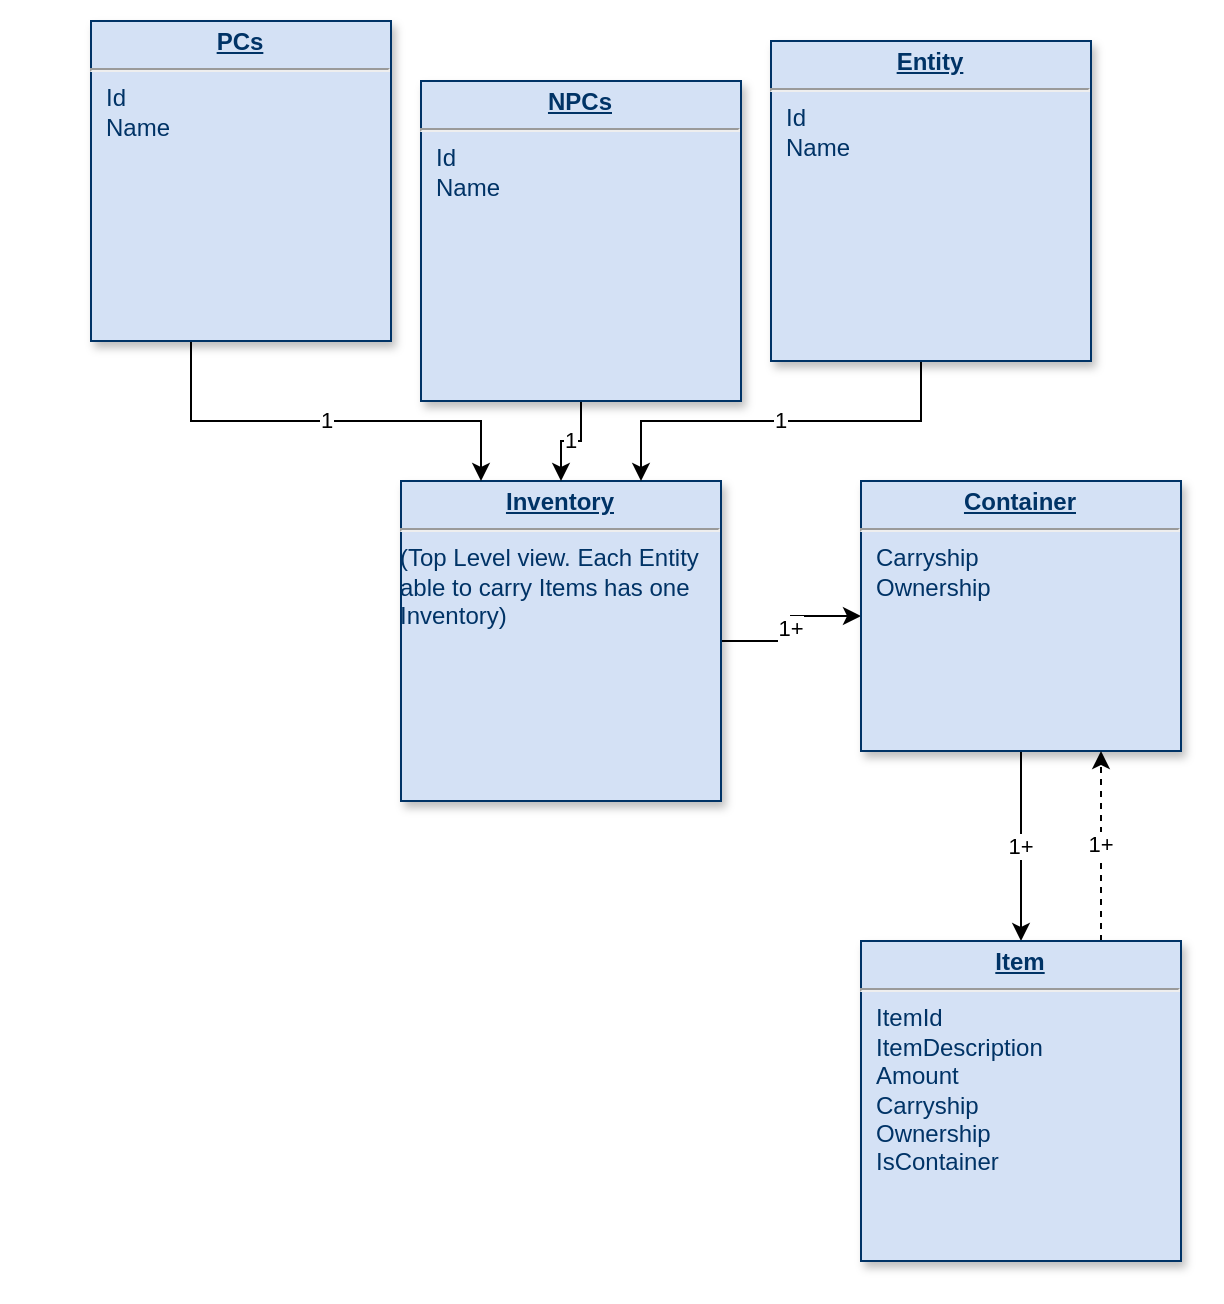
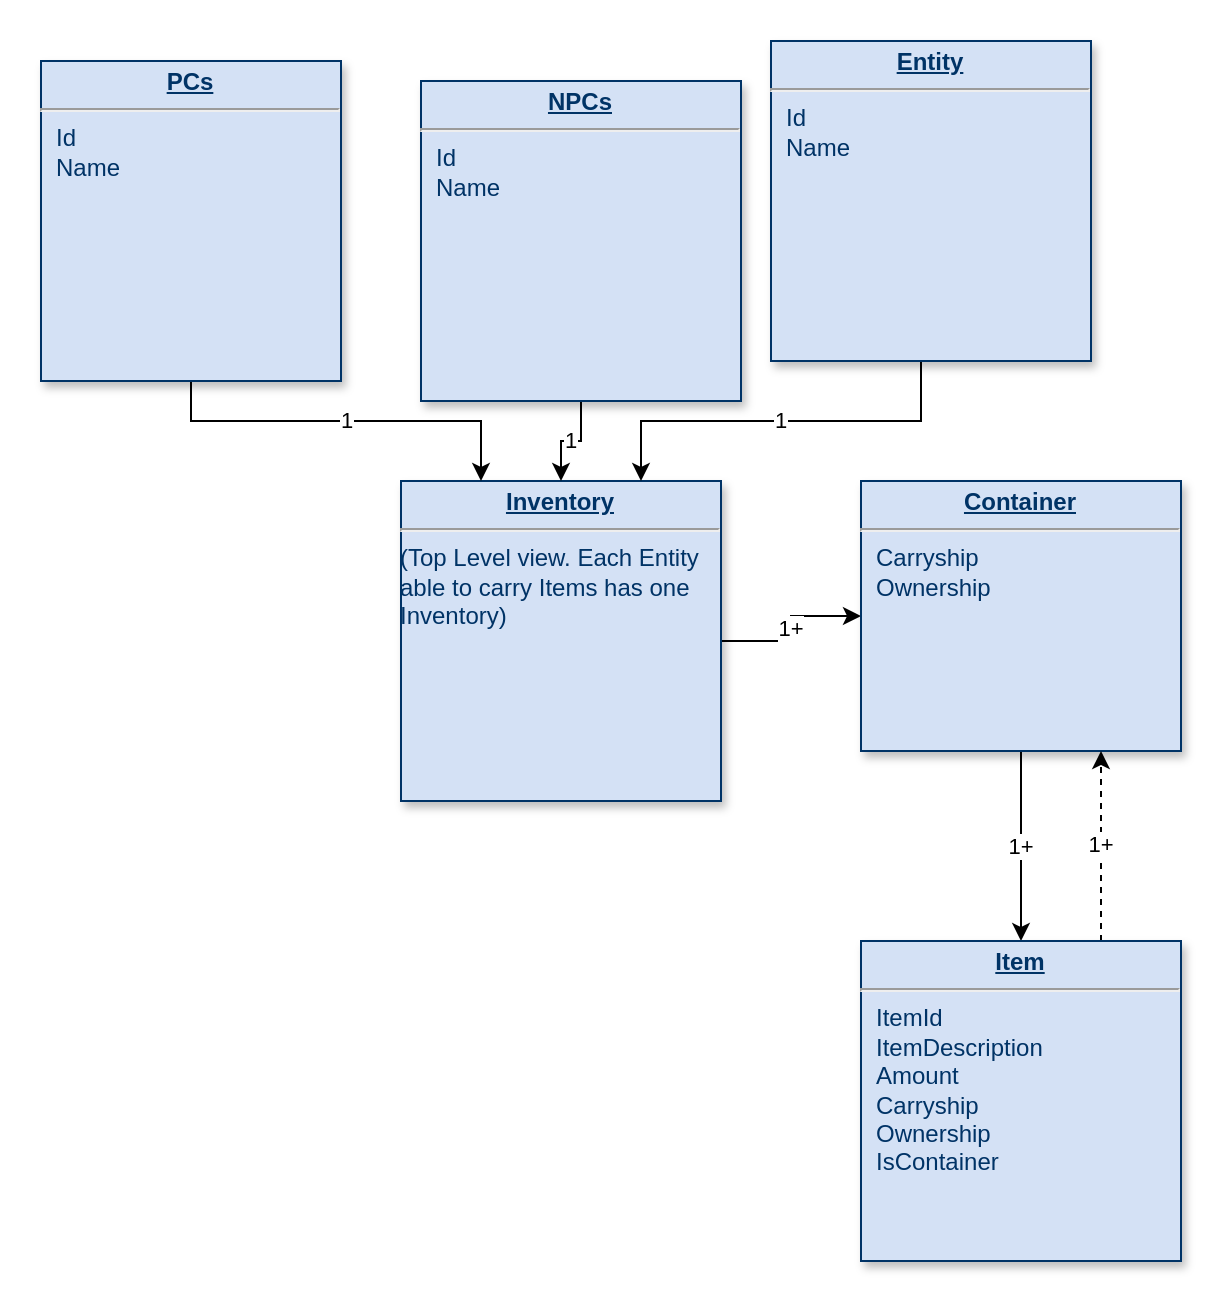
  <mxCell id="0" />
  <mxCell id="1" parent="0" />
  <mxCell id="2" value="1+" style="edgeStyle=orthogonalEdgeStyle;rounded=0;orthogonalLoop=1;jettySize=auto;html=1;" parent="1" source="3" target="7" edge="1"><mxGeometry relative="1" as="geometry" /></mxCell>
  <mxCell id="3" value="&lt;p style=&quot;margin: 0px ; margin-top: 4px ; text-align: center ; text-decoration: underline&quot;&gt;&lt;strong&gt;Inventory&lt;/strong&gt;&lt;/p&gt;&lt;hr&gt;(Top Level view. Each Entity &lt;br&gt;able to carry Items has one &lt;br&gt;Inventory)&lt;p style=&quot;margin: 0px ; margin-left: 8px&quot;&gt;&lt;br&gt;&lt;/p&gt;&lt;p style=&quot;margin: 0px ; margin-left: 8px&quot;&gt;&lt;br&gt;&lt;/p&gt;" style="verticalAlign=top;align=left;overflow=fill;fontSize=12;fontFamily=Helvetica;html=1;strokeColor=#003366;shadow=1;fillColor=#D4E1F5;fontColor=#003366" parent="1" vertex="1"><mxGeometry x="200" y="240" width="160" height="160" as="geometry" /></mxCell>
  <mxCell id="4" value="1" style="edgeStyle=orthogonalEdgeStyle;rounded=0;orthogonalLoop=1;jettySize=auto;html=1;entryX=0.25;entryY=0;entryDx=0;entryDy=0;" edge="1" parent="1" source="5" target="3"><mxGeometry relative="1" as="geometry"><Array as="points"><mxPoint x="95" y="210" /><mxPoint x="240" y="210" /></Array></mxGeometry></mxCell>
- <mxCell id="5" value="&lt;p style=&quot;margin: 0px ; margin-top: 4px ; text-align: center ; text-decoration: underline&quot;&gt;&lt;strong&gt;PCs&lt;/strong&gt;&lt;/p&gt;&lt;hr&gt;&lt;p style=&quot;margin: 0px ; margin-left: 8px&quot;&gt;Id&lt;/p&gt;&lt;p style=&quot;margin: 0px ; margin-left: 8px&quot;&gt;Name&lt;/p&gt;&lt;p style=&quot;margin: 0px ; margin-left: 8px&quot;&gt;&lt;br&gt;&lt;/p&gt;" style="verticalAlign=top;align=left;overflow=fill;fontSize=12;fontFamily=Helvetica;html=1;strokeColor=#003366;shadow=1;fillColor=#D4E1F5;fontColor=#003366" parent="1" vertex="1"><mxGeometry x="45" y="10" width="150" height="160" as="geometry" /></mxCell>
+ <mxCell id="5" value="&lt;p style=&quot;margin: 0px ; margin-top: 4px ; text-align: center ; text-decoration: underline&quot;&gt;&lt;strong&gt;PCs&lt;/strong&gt;&lt;/p&gt;&lt;hr&gt;&lt;p style=&quot;margin: 0px ; margin-left: 8px&quot;&gt;Id&lt;/p&gt;&lt;p style=&quot;margin: 0px ; margin-left: 8px&quot;&gt;Name&lt;/p&gt;&lt;p style=&quot;margin: 0px ; margin-left: 8px&quot;&gt;&lt;br&gt;&lt;/p&gt;" style="verticalAlign=top;align=left;overflow=fill;fontSize=12;fontFamily=Helvetica;html=1;strokeColor=#003366;shadow=1;fillColor=#D4E1F5;fontColor=#003366" parent="1" vertex="1"><mxGeometry x="20" y="30" width="150" height="160" as="geometry" /></mxCell>
  <mxCell id="6" value="1+" style="edgeStyle=orthogonalEdgeStyle;rounded=0;orthogonalLoop=1;jettySize=auto;html=1;" parent="1" source="7" target="10" edge="1"><mxGeometry relative="1" as="geometry" /></mxCell>
  <mxCell id="7" value="&lt;p style=&quot;margin: 0px ; margin-top: 4px ; text-align: center ; text-decoration: underline&quot;&gt;&lt;b&gt;Container&lt;/b&gt;&lt;/p&gt;&lt;hr&gt;&lt;p style=&quot;margin: 0px ; margin-left: 8px&quot;&gt;Carryship&lt;/p&gt;&lt;p style=&quot;margin: 0px ; margin-left: 8px&quot;&gt;Ownership&lt;/p&gt;&lt;p style=&quot;margin: 0px ; margin-left: 8px&quot;&gt;&lt;br&gt;&lt;/p&gt;" style="verticalAlign=top;align=left;overflow=fill;fontSize=12;fontFamily=Helvetica;html=1;strokeColor=#003366;shadow=1;fillColor=#D4E1F5;fontColor=#003366" parent="1" vertex="1"><mxGeometry x="430" y="240" width="160" height="135" as="geometry" /></mxCell>
  <mxCell id="8" style="edgeStyle=orthogonalEdgeStyle;rounded=0;orthogonalLoop=1;jettySize=auto;html=1;exitX=0.75;exitY=0;exitDx=0;exitDy=0;entryX=0.75;entryY=1;entryDx=0;entryDy=0;strokeColor=none;" parent="1" source="10" target="7" edge="1"><mxGeometry relative="1" as="geometry" /></mxCell>
  <mxCell id="9" value="1+" style="edgeStyle=orthogonalEdgeStyle;rounded=0;orthogonalLoop=1;jettySize=auto;html=1;exitX=0.75;exitY=0;exitDx=0;exitDy=0;entryX=0.75;entryY=1;entryDx=0;entryDy=0;dashed=1;" parent="1" source="10" target="7" edge="1"><mxGeometry relative="1" as="geometry" /></mxCell>
  <mxCell id="10" value="&lt;p style=&quot;margin: 0px ; margin-top: 4px ; text-align: center ; text-decoration: underline&quot;&gt;&lt;b&gt;Item&lt;/b&gt;&lt;/p&gt;&lt;hr&gt;&lt;p style=&quot;margin: 0px 0px 0px 8px&quot;&gt;ItemId&lt;/p&gt;&lt;p style=&quot;margin: 0px 0px 0px 8px&quot;&gt;ItemDescription&lt;/p&gt;&lt;p style=&quot;margin: 0px 0px 0px 8px&quot;&gt;Amount&lt;/p&gt;&lt;p style=&quot;margin: 0px 0px 0px 8px&quot;&gt;Carryship&lt;/p&gt;&lt;p style=&quot;margin: 0px 0px 0px 8px&quot;&gt;Ownership&lt;/p&gt;&lt;p style=&quot;margin: 0px 0px 0px 8px&quot;&gt;IsContainer&lt;/p&gt;&lt;p style=&quot;margin: 0px ; margin-left: 8px&quot;&gt;&lt;br&gt;&lt;/p&gt;" style="verticalAlign=top;align=left;overflow=fill;fontSize=12;fontFamily=Helvetica;html=1;strokeColor=#003366;shadow=1;fillColor=#D4E1F5;fontColor=#003366" parent="1" vertex="1"><mxGeometry x="430" y="470" width="160" height="160" as="geometry" /></mxCell>
  <mxCell id="11" value="1" style="edgeStyle=orthogonalEdgeStyle;rounded=0;orthogonalLoop=1;jettySize=auto;html=1;" edge="1" parent="1" source="12" target="3"><mxGeometry relative="1" as="geometry" /></mxCell>
  <mxCell id="12" value="&lt;p style=&quot;margin: 0px ; margin-top: 4px ; text-align: center ; text-decoration: underline&quot;&gt;&lt;b&gt;NPCs&lt;/b&gt;&lt;/p&gt;&lt;hr&gt;&lt;p style=&quot;margin: 0px ; margin-left: 8px&quot;&gt;Id&lt;/p&gt;&lt;p style=&quot;margin: 0px ; margin-left: 8px&quot;&gt;Name&lt;/p&gt;&lt;p style=&quot;margin: 0px ; margin-left: 8px&quot;&gt;&lt;br&gt;&lt;/p&gt;" style="verticalAlign=top;align=left;overflow=fill;fontSize=12;fontFamily=Helvetica;html=1;strokeColor=#003366;shadow=1;fillColor=#D4E1F5;fontColor=#003366" parent="1" vertex="1"><mxGeometry x="210" y="40" width="160" height="160" as="geometry" /></mxCell>
  <mxCell id="13" value="1" style="edgeStyle=orthogonalEdgeStyle;rounded=0;orthogonalLoop=1;jettySize=auto;html=1;entryX=0.75;entryY=0;entryDx=0;entryDy=0;" edge="1" parent="1" source="14" target="3"><mxGeometry relative="1" as="geometry"><Array as="points"><mxPoint x="460" y="210" /><mxPoint x="320" y="210" /></Array></mxGeometry></mxCell>
  <mxCell id="14" value="&lt;p style=&quot;margin: 0px ; margin-top: 4px ; text-align: center ; text-decoration: underline&quot;&gt;&lt;b&gt;Entity&lt;/b&gt;&lt;/p&gt;&lt;hr&gt;&lt;p style=&quot;margin: 0px ; margin-left: 8px&quot;&gt;Id&lt;/p&gt;&lt;p style=&quot;margin: 0px ; margin-left: 8px&quot;&gt;Name&lt;/p&gt;&lt;p style=&quot;margin: 0px ; margin-left: 8px&quot;&gt;&lt;br&gt;&lt;/p&gt;" style="verticalAlign=top;align=left;overflow=fill;fontSize=12;fontFamily=Helvetica;html=1;strokeColor=#003366;shadow=1;fillColor=#D4E1F5;fontColor=#003366" vertex="1" parent="1"><mxGeometry x="385" y="20" width="160" height="160" as="geometry" /></mxCell>
